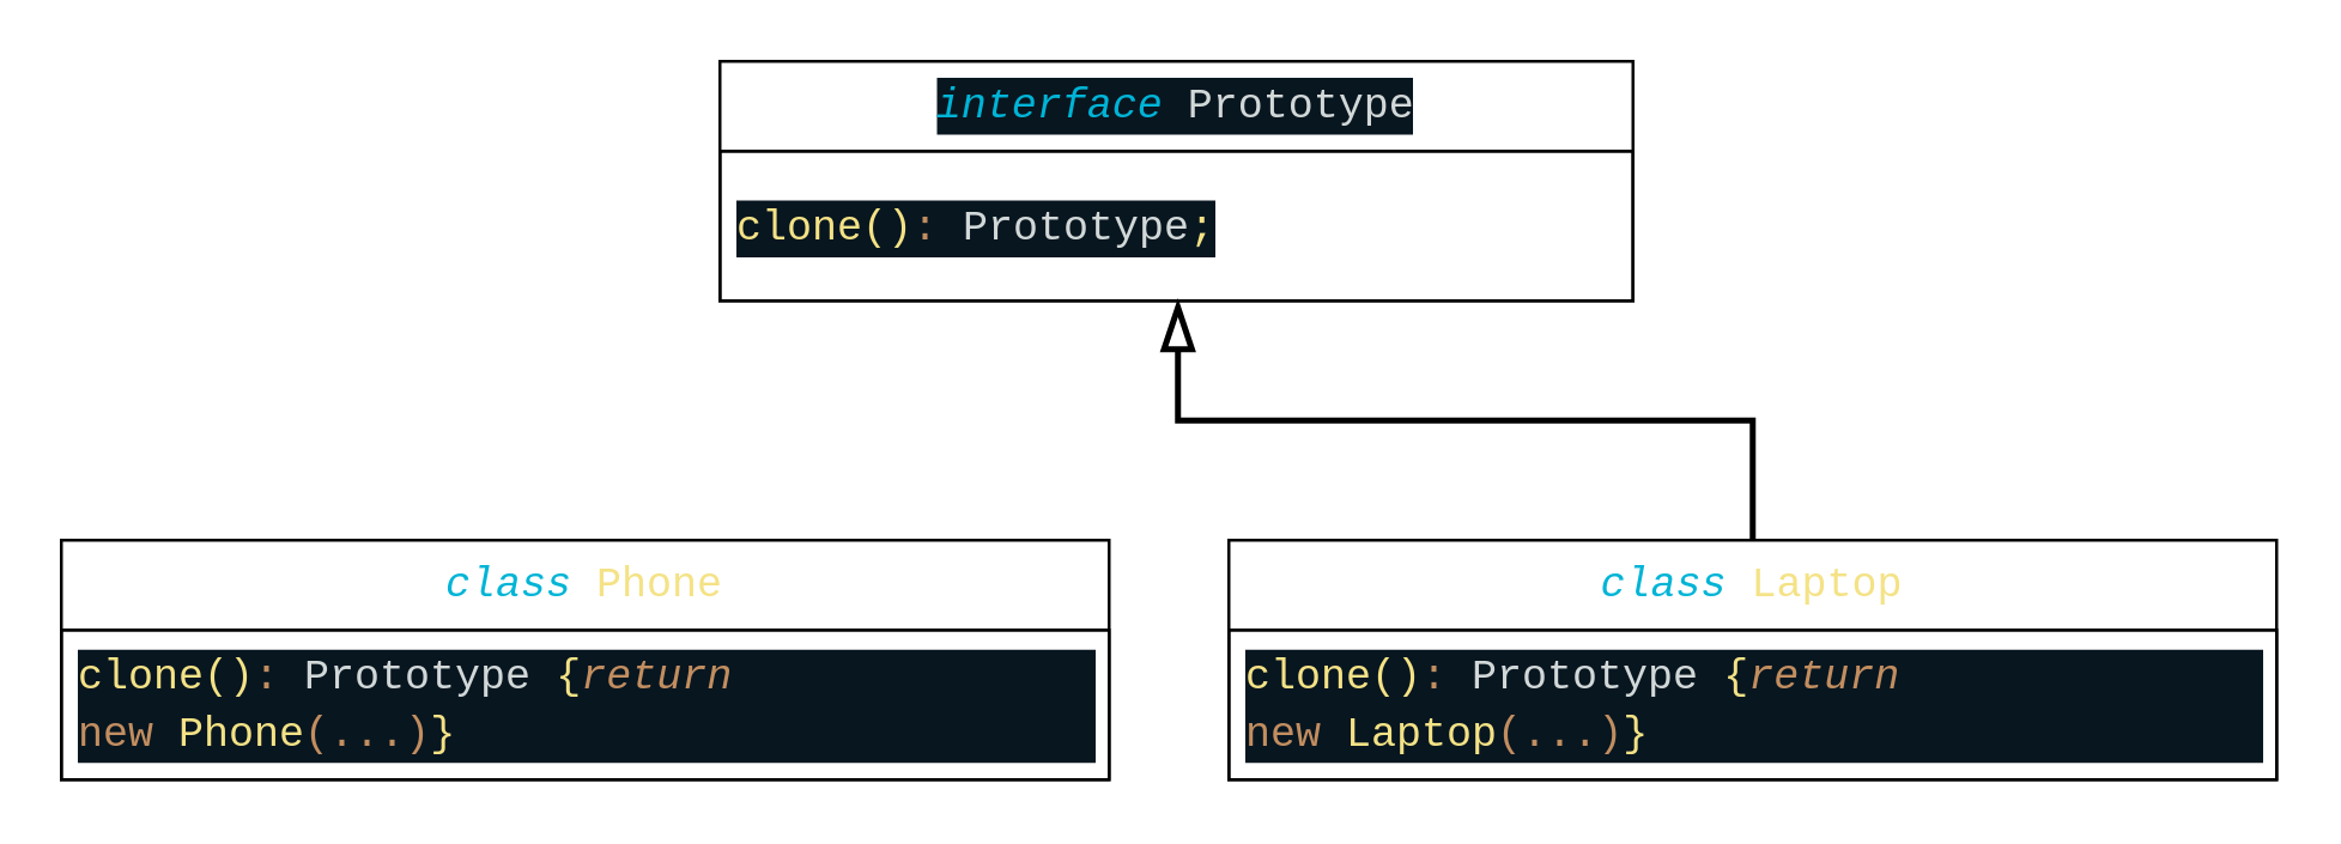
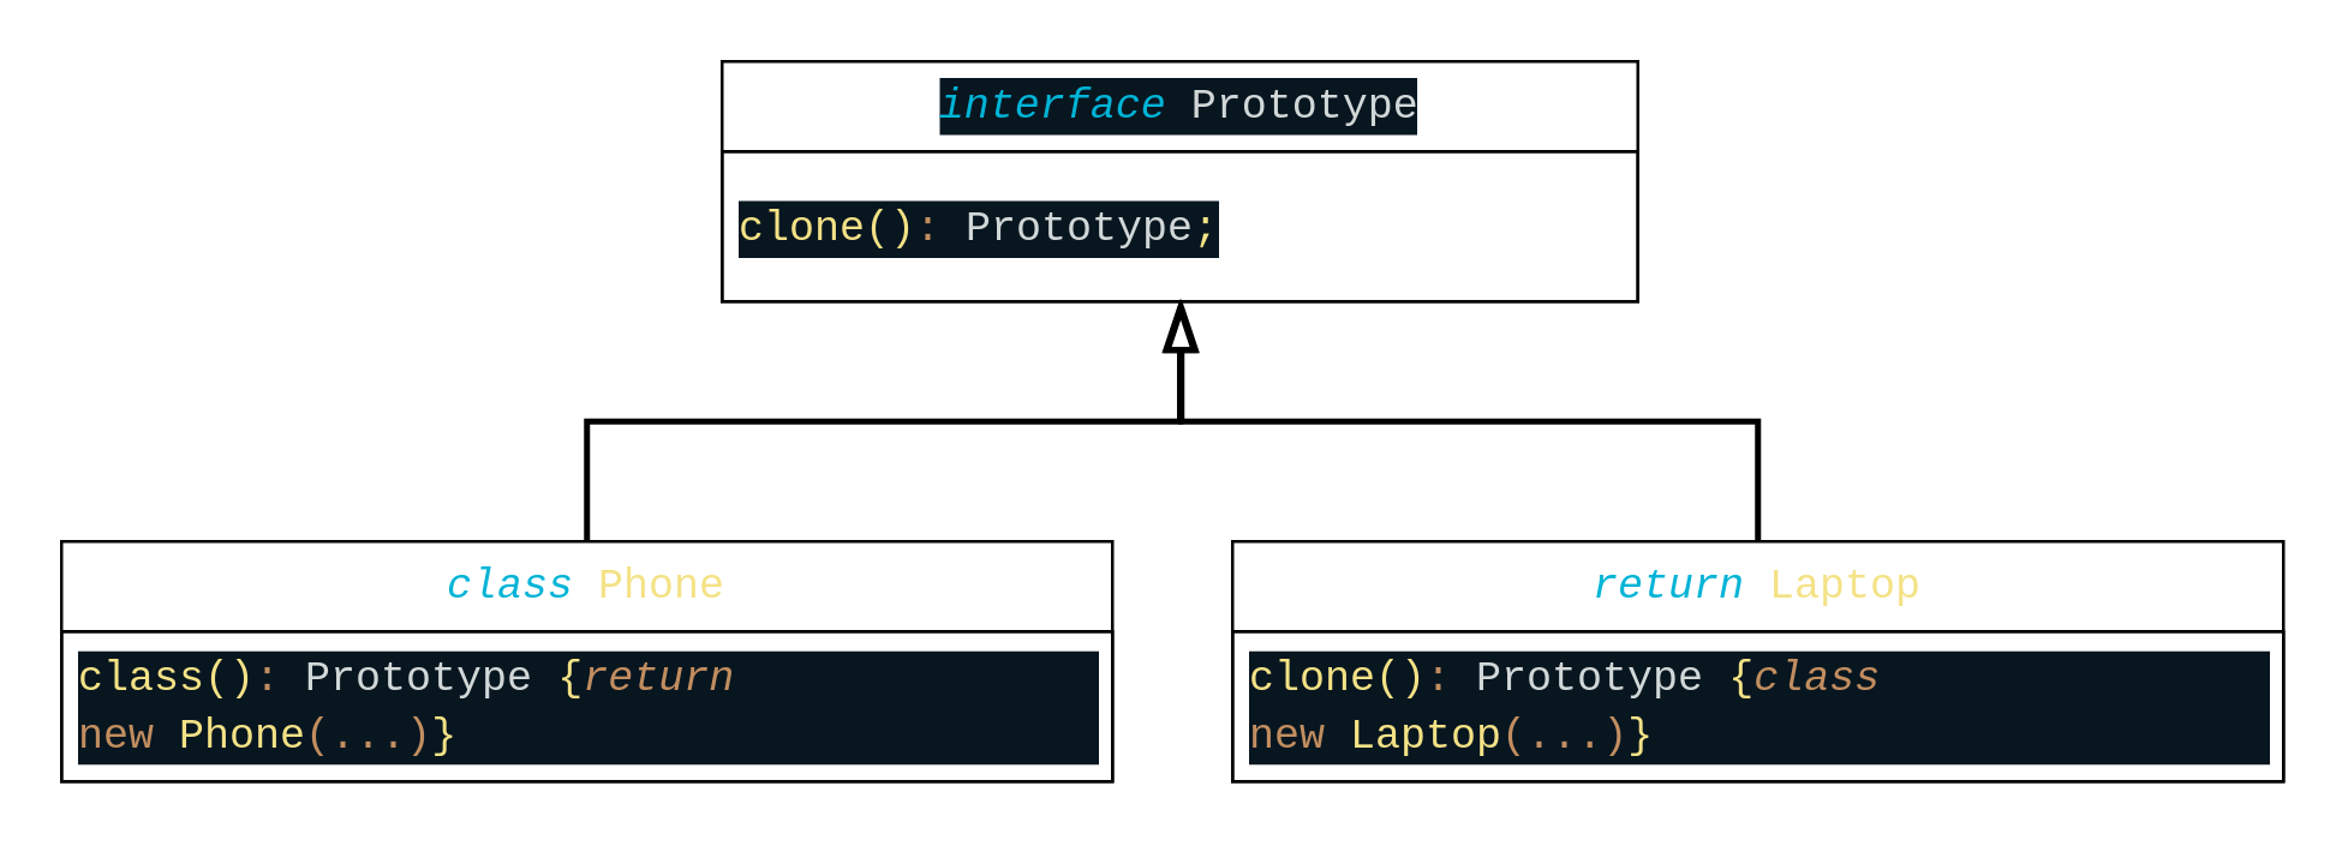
  <mxCell id="0" />
  <mxCell id="1" parent="0" />
  <mxCell id="2" value="&lt;div style=&quot;color: rgb(246, 250, 253); background-color: rgb(8, 22, 32); font-family: Consolas, Consolas, &amp;quot;Courier New&amp;quot;, monospace; font-size: 14px; line-height: 19px;&quot;&gt;&lt;span style=&quot;color: #00b4d6;font-style: italic;&quot;&gt;interface&lt;/span&gt; &lt;span style=&quot;color: #d2d8d8;&quot;&gt;Prototype&lt;/span&gt;&lt;/div&gt;" style="swimlane;fontStyle=0;childLayout=stackLayout;horizontal=1;startSize=30;horizontalStack=0;resizeParent=1;resizeParentMax=0;resizeLast=0;collapsible=1;marginBottom=0;whiteSpace=wrap;html=1;" parent="1" vertex="1"><mxGeometry x="240" y="20" width="305" height="80" as="geometry" /></mxCell>
  <mxCell id="3" value="&#10;&lt;div style=&quot;color: rgb(246, 250, 253); background-color: rgb(8, 22, 32); font-family: Consolas, Consolas, &amp;quot;Courier New&amp;quot;, monospace; font-weight: normal; font-size: 14px; line-height: 19px;&quot;&gt;&lt;div&gt;&lt;span style=&quot;color: #f4e286;&quot;&gt;clone()&lt;/span&gt;&lt;span style=&quot;color: #c28e60;&quot;&gt;:&lt;/span&gt;&lt;span style=&quot;color: #f6fafd;&quot;&gt; &lt;/span&gt;&lt;span style=&quot;color: #d2d8d8;&quot;&gt;Prototype&lt;/span&gt;&lt;span style=&quot;color: #f4e286;&quot;&gt;;&lt;/span&gt;&lt;/div&gt;&lt;/div&gt;&#10;&#10;" style="text;strokeColor=default;fillColor=none;align=left;verticalAlign=middle;spacingLeft=4;spacingRight=4;overflow=hidden;points=[[0,0.5],[1,0.5]];portConstraint=eastwest;rotatable=0;whiteSpace=wrap;html=1;rounded=0;" parent="2" vertex="1"><mxGeometry y="30" width="305" height="50" as="geometry" /></mxCell>
  <mxCell id="4" value="&lt;span style=&quot;font-family: Consolas, Consolas, &amp;quot;Courier New&amp;quot;, monospace; font-size: 14px; background-color: initial; color: rgb(0, 180, 214); font-style: italic;&quot;&gt;class&lt;/span&gt;&lt;span style=&quot;color: rgb(246, 250, 253); font-family: Consolas, Consolas, &amp;quot;Courier New&amp;quot;, monospace; font-size: 14px; background-color: initial;&quot;&gt; &lt;/span&gt;&lt;span style=&quot;font-family: Consolas, Consolas, &amp;quot;Courier New&amp;quot;, monospace; font-size: 14px; background-color: initial; color: rgb(244, 226, 134);&quot;&gt;Phone&lt;/span&gt;&lt;br&gt;" style="swimlane;fontStyle=0;childLayout=stackLayout;horizontal=1;startSize=30;horizontalStack=0;resizeParent=1;resizeParentMax=0;resizeLast=0;collapsible=1;marginBottom=0;whiteSpace=wrap;html=1;" parent="1" vertex="1"><mxGeometry x="20" y="180" width="350" height="80" as="geometry" /></mxCell>
- <mxCell id="5" value="&lt;div style=&quot;background-color: rgb(8, 22, 32); font-family: Consolas, Consolas, &amp;quot;Courier New&amp;quot;, monospace; font-size: 14px; line-height: 19px;&quot;&gt;&lt;span style=&quot;color: rgb(244, 226, 134);&quot;&gt;clone()&lt;/span&gt;&lt;span style=&quot;color: rgb(194, 142, 96);&quot;&gt;:&lt;/span&gt; &lt;span style=&quot;color: rgb(210, 216, 216);&quot;&gt;Prototype&lt;/span&gt; &lt;span style=&quot;color: rgb(244, 226, 134);&quot;&gt;{&lt;/span&gt;&lt;span style=&quot;color: rgb(194, 142, 96); font-style: italic;&quot;&gt;return&lt;/span&gt;&lt;span style=&quot;color: rgb(246, 250, 253);&quot;&gt; &lt;/span&gt;&lt;span style=&quot;color: rgb(194, 142, 96);&quot;&gt;new&lt;/span&gt;&lt;font color=&quot;#f6fafd&quot;&gt;&amp;nbsp;&lt;/font&gt;&lt;font color=&quot;#f4e286&quot;&gt;Phone&lt;/font&gt;&lt;span style=&quot;color: rgb(194, 142, 96);&quot;&gt;(...)&lt;/span&gt;&lt;span style=&quot;color: rgb(244, 226, 134);&quot;&gt;}&lt;/span&gt;&lt;/div&gt;" style="text;strokeColor=default;fillColor=none;align=left;verticalAlign=middle;spacingLeft=4;spacingRight=4;overflow=hidden;points=[[0,0.5],[1,0.5]];portConstraint=eastwest;rotatable=0;whiteSpace=wrap;html=1;rounded=0;" parent="4" vertex="1"><mxGeometry y="30" width="350" height="50" as="geometry" /></mxCell>
- <mxCell id="6" value="&lt;span style=&quot;font-family: Consolas, Consolas, &amp;quot;Courier New&amp;quot;, monospace; font-size: 14px; background-color: initial; color: rgb(0, 180, 214); font-style: italic;&quot;&gt;class&lt;/span&gt;&lt;span style=&quot;color: rgb(246, 250, 253); font-family: Consolas, Consolas, &amp;quot;Courier New&amp;quot;, monospace; font-size: 14px; background-color: initial;&quot;&gt;&amp;nbsp;&lt;/span&gt;&lt;span style=&quot;font-family: Consolas, Consolas, &amp;quot;Courier New&amp;quot;, monospace; font-size: 14px; background-color: initial;&quot;&gt;&lt;font color=&quot;#f4e286&quot;&gt;Laptop&lt;/font&gt;&lt;/span&gt;" style="swimlane;fontStyle=0;childLayout=stackLayout;horizontal=1;startSize=30;horizontalStack=0;resizeParent=1;resizeParentMax=0;resizeLast=0;collapsible=1;marginBottom=0;whiteSpace=wrap;html=1;" parent="1" vertex="1"><mxGeometry x="410" y="180" width="350" height="80" as="geometry" /></mxCell>
- <mxCell id="7" value="&lt;div style=&quot;background-color: rgb(8, 22, 32); font-family: Consolas, Consolas, &amp;quot;Courier New&amp;quot;, monospace; font-size: 14px; line-height: 19px;&quot;&gt;&lt;span style=&quot;color: rgb(244, 226, 134);&quot;&gt;clone()&lt;/span&gt;&lt;span style=&quot;color: rgb(194, 142, 96);&quot;&gt;:&lt;/span&gt; &lt;span style=&quot;color: rgb(210, 216, 216);&quot;&gt;Prototype&lt;/span&gt; &lt;span style=&quot;color: rgb(244, 226, 134);&quot;&gt;{&lt;/span&gt;&lt;span style=&quot;color: rgb(194, 142, 96); font-style: italic;&quot;&gt;return&lt;/span&gt;&lt;span style=&quot;color: rgb(246, 250, 253);&quot;&gt; &lt;/span&gt;&lt;span style=&quot;color: rgb(194, 142, 96);&quot;&gt;new&lt;/span&gt;&lt;font color=&quot;#f6fafd&quot;&gt;&amp;nbsp;&lt;/font&gt;&lt;font color=&quot;#f4e286&quot;&gt;Laptop&lt;/font&gt;&lt;span style=&quot;color: rgb(194, 142, 96);&quot;&gt;(...)&lt;/span&gt;&lt;span style=&quot;color: rgb(244, 226, 134);&quot;&gt;}&lt;/span&gt;&lt;/div&gt;" style="text;strokeColor=default;fillColor=none;align=left;verticalAlign=middle;spacingLeft=4;spacingRight=4;overflow=hidden;points=[[0,0.5],[1,0.5]];portConstraint=eastwest;rotatable=0;whiteSpace=wrap;html=1;rounded=0;" parent="6" vertex="1"><mxGeometry y="30" width="350" height="50" as="geometry" /></mxCell>
+ <mxCell id="5" value="&lt;div style=&quot;background-color: rgb(8, 22, 32); font-family: Consolas, Consolas, &amp;quot;Courier New&amp;quot;, monospace; font-size: 14px; line-height: 19px;&quot;&gt;&lt;span style=&quot;color: rgb(244, 226, 134);&quot;&gt;class()&lt;/span&gt;&lt;span style=&quot;color: rgb(194, 142, 96);&quot;&gt;:&lt;/span&gt; &lt;span style=&quot;color: rgb(210, 216, 216);&quot;&gt;Prototype&lt;/span&gt; &lt;span style=&quot;color: rgb(244, 226, 134);&quot;&gt;{&lt;/span&gt;&lt;span style=&quot;color: rgb(194, 142, 96); font-style: italic;&quot;&gt;return&lt;/span&gt;&lt;span style=&quot;color: rgb(246, 250, 253);&quot;&gt; &lt;/span&gt;&lt;span style=&quot;color: rgb(194, 142, 96);&quot;&gt;new&lt;/span&gt;&lt;font color=&quot;#f6fafd&quot;&gt;&amp;nbsp;&lt;/font&gt;&lt;font color=&quot;#f4e286&quot;&gt;Phone&lt;/font&gt;&lt;span style=&quot;color: rgb(194, 142, 96);&quot;&gt;(...)&lt;/span&gt;&lt;span style=&quot;color: rgb(244, 226, 134);&quot;&gt;}&lt;/span&gt;&lt;/div&gt;" style="text;strokeColor=default;fillColor=none;align=left;verticalAlign=middle;spacingLeft=4;spacingRight=4;overflow=hidden;points=[[0,0.5],[1,0.5]];portConstraint=eastwest;rotatable=0;whiteSpace=wrap;html=1;rounded=0;" parent="4" vertex="1"><mxGeometry y="30" width="350" height="50" as="geometry" /></mxCell>
+ <mxCell id="6" value="&lt;span style=&quot;font-family: Consolas, Consolas, &amp;quot;Courier New&amp;quot;, monospace; font-size: 14px; background-color: initial; color: rgb(0, 180, 214); font-style: italic;&quot;&gt;return&lt;/span&gt;&lt;span style=&quot;color: rgb(246, 250, 253); font-family: Consolas, Consolas, &amp;quot;Courier New&amp;quot;, monospace; font-size: 14px; background-color: initial;&quot;&gt;&amp;nbsp;&lt;/span&gt;&lt;span style=&quot;font-family: Consolas, Consolas, &amp;quot;Courier New&amp;quot;, monospace; font-size: 14px; background-color: initial;&quot;&gt;&lt;font color=&quot;#f4e286&quot;&gt;Laptop&lt;/font&gt;&lt;/span&gt;" style="swimlane;fontStyle=0;childLayout=stackLayout;horizontal=1;startSize=30;horizontalStack=0;resizeParent=1;resizeParentMax=0;resizeLast=0;collapsible=1;marginBottom=0;whiteSpace=wrap;html=1;" parent="1" vertex="1"><mxGeometry x="410" y="180" width="350" height="80" as="geometry" /></mxCell>
+ <mxCell id="7" value="&lt;div style=&quot;background-color: rgb(8, 22, 32); font-family: Consolas, Consolas, &amp;quot;Courier New&amp;quot;, monospace; font-size: 14px; line-height: 19px;&quot;&gt;&lt;span style=&quot;color: rgb(244, 226, 134);&quot;&gt;clone()&lt;/span&gt;&lt;span style=&quot;color: rgb(194, 142, 96);&quot;&gt;:&lt;/span&gt; &lt;span style=&quot;color: rgb(210, 216, 216);&quot;&gt;Prototype&lt;/span&gt; &lt;span style=&quot;color: rgb(244, 226, 134);&quot;&gt;{&lt;/span&gt;&lt;span style=&quot;color: rgb(194, 142, 96); font-style: italic;&quot;&gt;class&lt;/span&gt;&lt;span style=&quot;color: rgb(246, 250, 253);&quot;&gt; &lt;/span&gt;&lt;span style=&quot;color: rgb(194, 142, 96);&quot;&gt;new&lt;/span&gt;&lt;font color=&quot;#f6fafd&quot;&gt;&amp;nbsp;&lt;/font&gt;&lt;font color=&quot;#f4e286&quot;&gt;Laptop&lt;/font&gt;&lt;span style=&quot;color: rgb(194, 142, 96);&quot;&gt;(...)&lt;/span&gt;&lt;span style=&quot;color: rgb(244, 226, 134);&quot;&gt;}&lt;/span&gt;&lt;/div&gt;" style="text;strokeColor=default;fillColor=none;align=left;verticalAlign=middle;spacingLeft=4;spacingRight=4;overflow=hidden;points=[[0,0.5],[1,0.5]];portConstraint=eastwest;rotatable=0;whiteSpace=wrap;html=1;rounded=0;" parent="6" vertex="1"><mxGeometry y="30" width="350" height="50" as="geometry" /></mxCell>
+ <mxCell id="8" value="" style="edgeStyle=elbowEdgeStyle;elbow=vertical;endArrow=blockThin;html=1;curved=0;rounded=0;endSize=12;startSize=8;exitX=0.5;exitY=0;exitDx=0;exitDy=0;endFill=0;strokeWidth=2;" parent="1" source="4" target="2" edge="1"><mxGeometry width="50" height="50" relative="1" as="geometry"><mxPoint x="240" y="180" as="sourcePoint" /><mxPoint x="290" y="130" as="targetPoint" /></mxGeometry></mxCell>
  <mxCell id="9" value="" style="edgeStyle=elbowEdgeStyle;elbow=vertical;endArrow=blockThin;html=1;curved=0;rounded=0;endSize=12;startSize=8;exitX=0.5;exitY=0;exitDx=0;exitDy=0;endFill=0;strokeWidth=2;" parent="1" source="6" edge="1"><mxGeometry width="50" height="50" relative="1" as="geometry"><mxPoint x="205" y="190" as="sourcePoint" /><mxPoint x="393" y="100" as="targetPoint" /></mxGeometry></mxCell>
